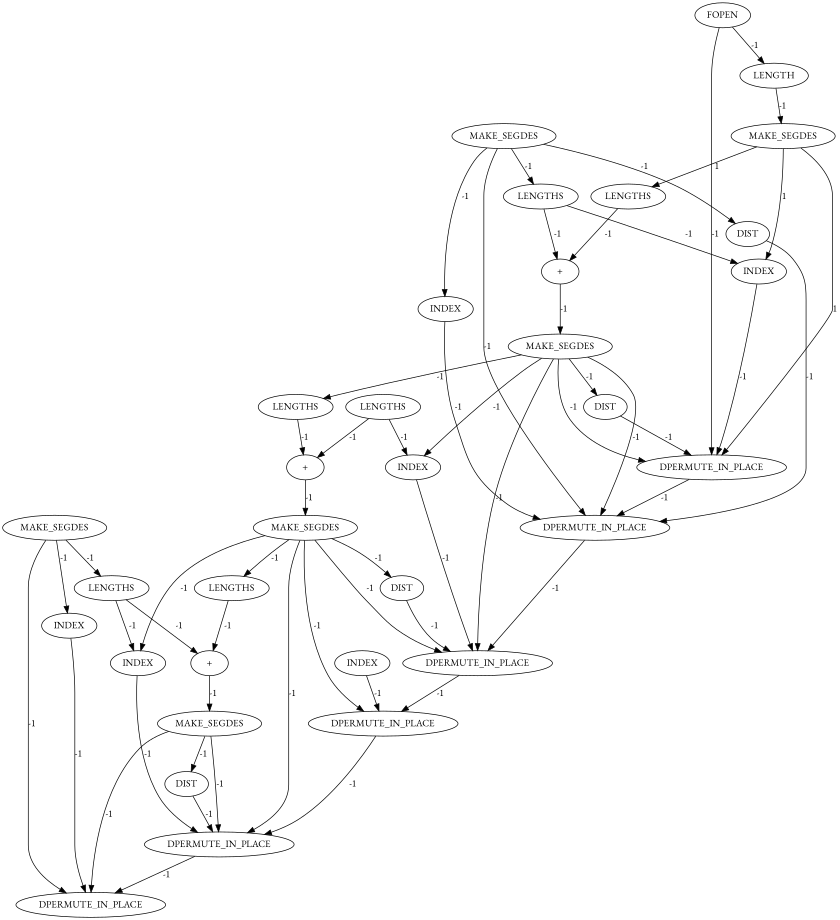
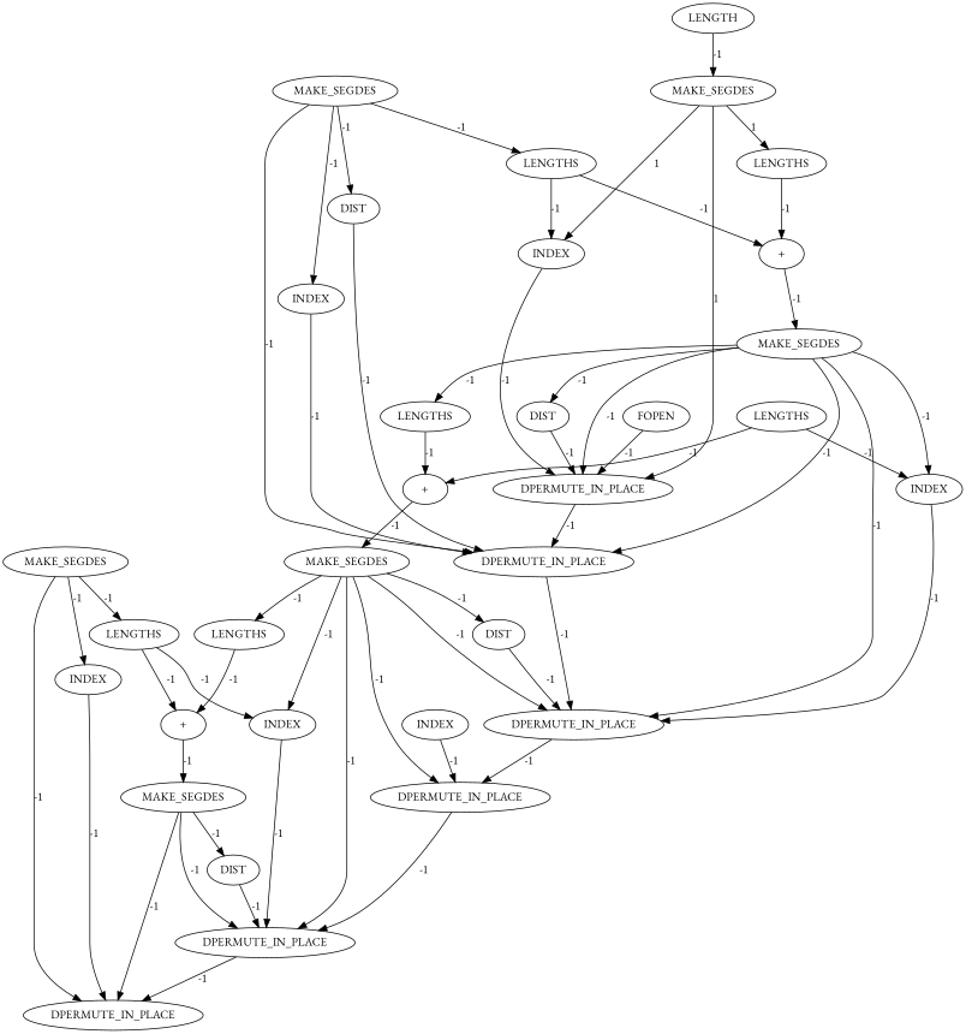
  digraph {
    fontname="EB Garamond"
    node [cost=0 fontname="EB Garamond"]
    edge [cost=-1 fontname="EB Garamond"]
    n1 [label=MAKE_SEGDES]
    n2 [label=DPERMUTE_IN_PLACE]
    n3 [label=DPERMUTE_IN_PLACE]
    n4 [label=DPERMUTE_IN_PLACE]
    n5 [label=LENGTHS]
    n6 [label=INDEX]
    n7 [label=DIST]
    n8 [label=LENGTH]
    n9 [cost=2881 label=MAKE_SEGDES]
    n10 [label=INDEX]
    n11 [label=DIST]
    n12 [label=LENGTHS]
    n13 [label="+"]
    n14 [label=LENGTHS]
    n15 [label="+"]
    n16 [label=INDEX]
    n17 [label=DIST]
    n18 [label=DPERMUTE_IN_PLACE]
    n19 [label=LENGTHS]
    n20 [label="+"]
    n21 [label=MAKE_SEGDES]
    n22 [label=INDEX]
    n23 [label=DPERMUTE_IN_PLACE]
    n24 [label=INDEX]
    n25 [label=DPERMUTE_IN_PLACE]
    n26 [label=MAKE_SEGDES]
    n27 [label=LENGTHS]
    n28 [label=MAKE_SEGDES]
    n29 [label=MAKE_SEGDES]
    n30 [label=DIST]
    n31 [label=LENGTHS]
    n32 [label=INDEX]
    n33 [label=FOPEN]
    n1 -> n2 [label=-1]
    n1 -> n3 [label=-1]
    n1 -> n4 [label=-1]
    n1 -> n5 [label=-1]
    n1 -> n6 [label=-1]
    n1 -> n7 [label=-1]
    n2 -> n4 [label=-1]
    n3 -> n25 [label=-1]
    n4 -> n3 [label=-1]
    n5 -> n13 [label=-1]
    n6 -> n3 [label=-1]
    n7 -> n2 [label=-1]
    n8 -> n9 [label=-1]
    n9 -> n2 [cost=1 label=1]
    n9 -> n10 [cost=1 label=1]
    n9 -> n19 [cost=1 label=1]
    n10 -> n2 [label=-1]
    n11 -> n3 [label=-1]
    n12 -> n6 [label=-1]
    n12 -> n13 [label=-1]
    n13 -> n26 [label=-1]
    n14 -> n15 [label=-1]
    n14 -> n16 [label=-1]
    n15 -> n28 [label=-1]
    n16 -> n18 [label=-1]
    n17 -> n18 [label=-1]
    n18 -> n23 [label=-1]
    n19 -> n20 [label=-1]
    n20 -> n1 [label=-1]
    n21 -> n14 [label=-1]
    n21 -> n22 [label=-1]
    n21 -> n23 [label=-1]
    n22 -> n23 [label=-1]
    n24 -> n25 [label=-1]
    n25 -> n18 [label=-1]
    n26 -> n3 [label=-1]
    n26 -> n11 [label=-1]
    n26 -> n16 [label=-1]
    n26 -> n18 [label=-1]
    n26 -> n25 [label=-1]
    n26 -> n27 [label=-1]
    n27 -> n15 [label=-1]
    n28 -> n17 [label=-1]
    n28 -> n18 [label=-1]
    n28 -> n23 [label=-1]
    n29 -> n4 [label=-1]
    n29 -> n30 [label=-1]
    n29 -> n31 [label=-1]
    n29 -> n32 [label=-1]
    n30 -> n4 [label=-1]
    n31 -> n10 [label=-1]
    n31 -> n20 [label=-1]
    n32 -> n4 [label=-1]
    n33 -> n2 [label=-1]
-   n33 -> n8 [label=-1]
  }
